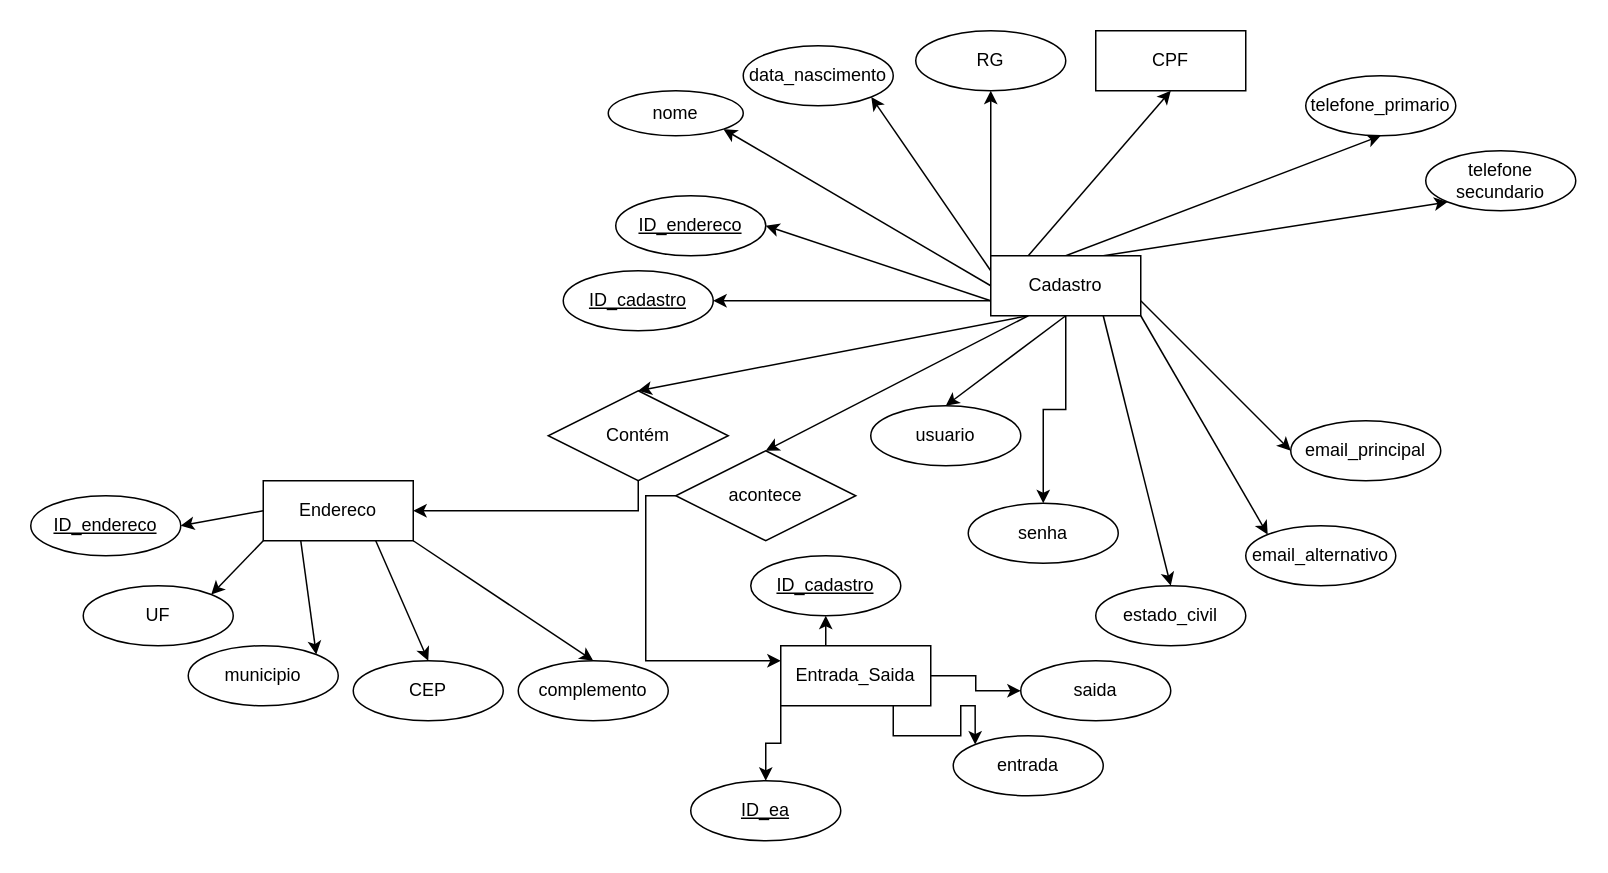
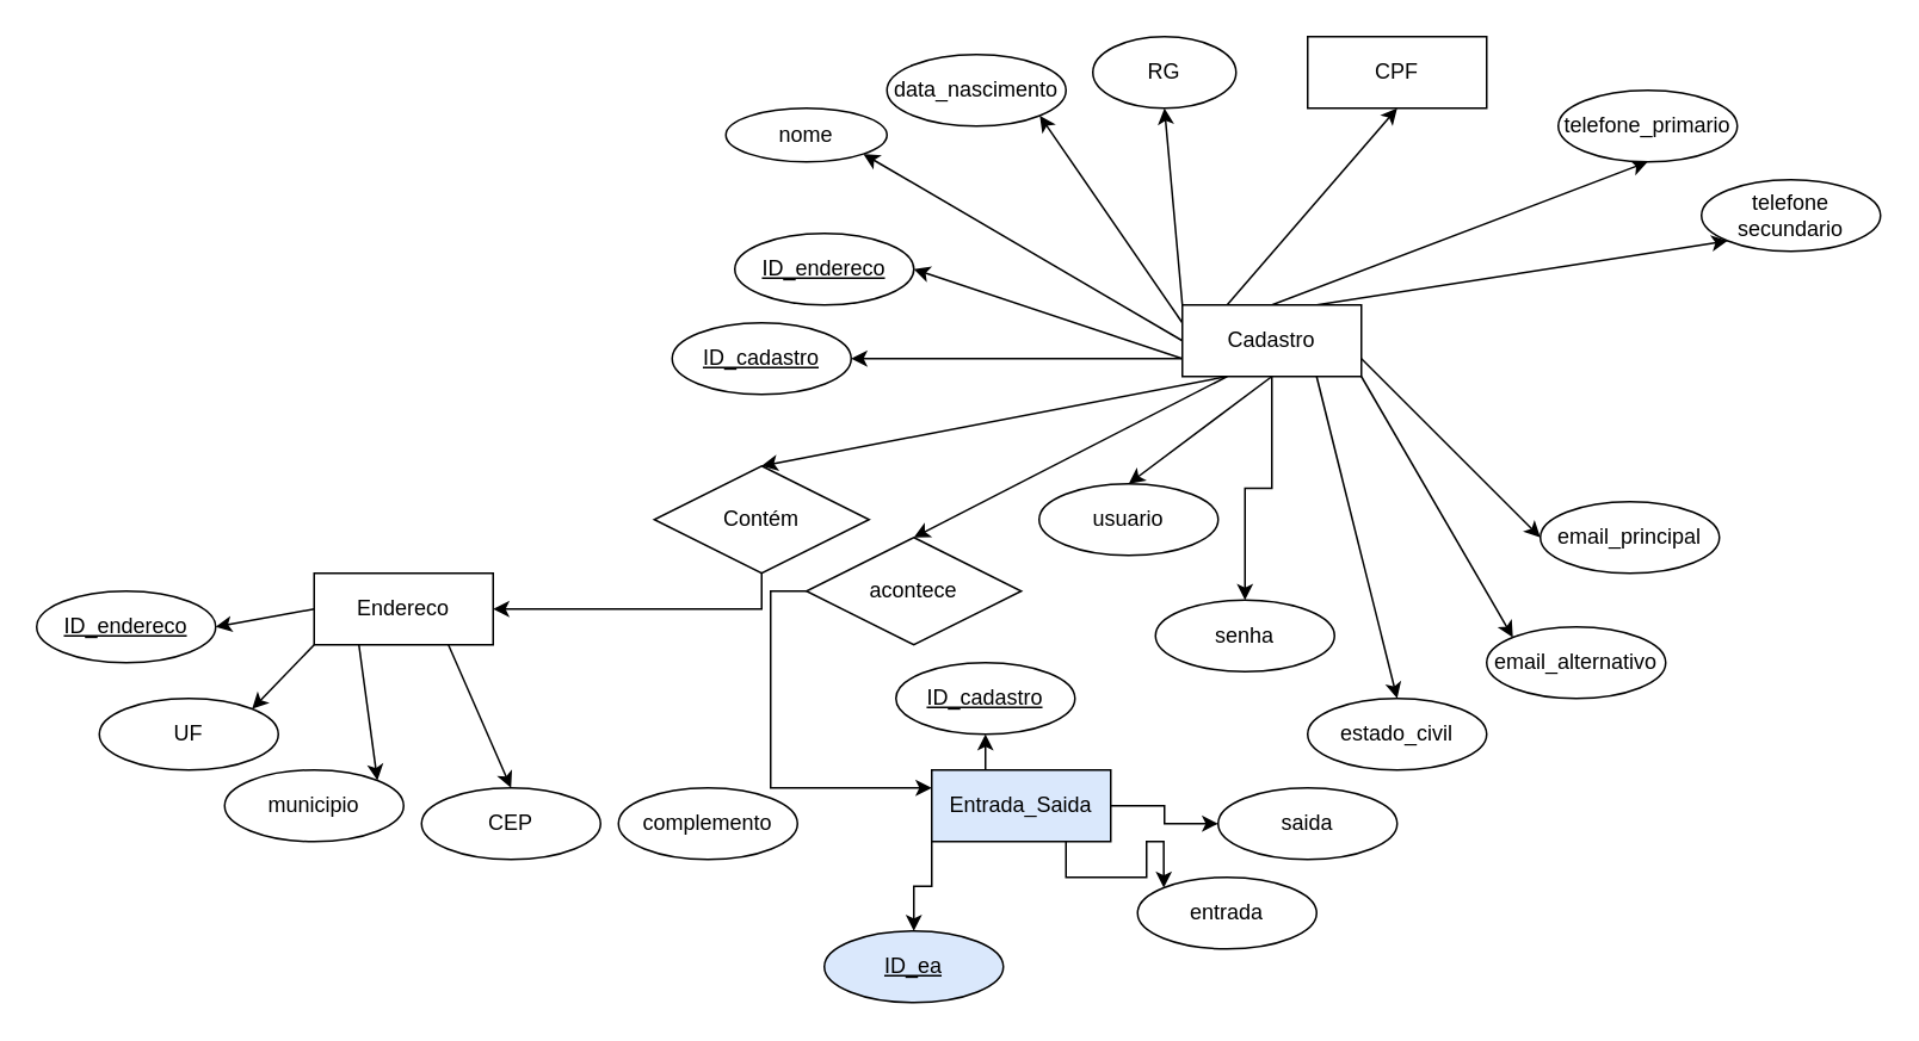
  <mxCell id="0" />
  <mxCell id="1" parent="0" />
  <mxCell id="2" style="rounded=0;orthogonalLoop=1;jettySize=auto;html=1;exitX=0;exitY=0.25;exitDx=0;exitDy=0;entryX=1;entryY=1;entryDx=0;entryDy=0;" edge="1" parent="1" source="15" target="18"><mxGeometry relative="1" as="geometry" /></mxCell>
  <mxCell id="3" style="rounded=0;orthogonalLoop=1;jettySize=auto;html=1;exitX=0;exitY=0;exitDx=0;exitDy=0;entryX=0.5;entryY=1;entryDx=0;entryDy=0;" edge="1" parent="1" source="15" target="19"><mxGeometry relative="1" as="geometry" /></mxCell>
  <mxCell id="4" style="rounded=0;orthogonalLoop=1;jettySize=auto;html=1;exitX=0.25;exitY=0;exitDx=0;exitDy=0;entryX=0.5;entryY=1;entryDx=0;entryDy=0;" edge="1" parent="1" source="15" target="20"><mxGeometry relative="1" as="geometry" /></mxCell>
  <mxCell id="5" style="rounded=0;orthogonalLoop=1;jettySize=auto;html=1;exitX=0.25;exitY=1;exitDx=0;exitDy=0;entryX=0.5;entryY=0;entryDx=0;entryDy=0;" edge="1" parent="1" source="15" target="33"><mxGeometry relative="1" as="geometry" /></mxCell>
  <mxCell id="6" style="rounded=0;orthogonalLoop=1;jettySize=auto;html=1;exitX=0.5;exitY=0;exitDx=0;exitDy=0;entryX=0.5;entryY=1;entryDx=0;entryDy=0;" edge="1" parent="1" source="15" target="34"><mxGeometry relative="1" as="geometry" /></mxCell>
  <mxCell id="7" style="rounded=0;orthogonalLoop=1;jettySize=auto;html=1;exitX=1;exitY=0.75;exitDx=0;exitDy=0;entryX=0;entryY=0.5;entryDx=0;entryDy=0;" edge="1" parent="1" source="15" target="37"><mxGeometry relative="1" as="geometry" /></mxCell>
  <mxCell id="8" style="rounded=0;orthogonalLoop=1;jettySize=auto;html=1;exitX=0.75;exitY=0;exitDx=0;exitDy=0;entryX=0;entryY=1;entryDx=0;entryDy=0;" edge="1" parent="1" source="15" target="38"><mxGeometry relative="1" as="geometry" /></mxCell>
  <mxCell id="9" style="rounded=0;orthogonalLoop=1;jettySize=auto;html=1;exitX=1;exitY=1;exitDx=0;exitDy=0;entryX=0;entryY=0;entryDx=0;entryDy=0;" edge="1" parent="1" source="15" target="39"><mxGeometry relative="1" as="geometry" /></mxCell>
  <mxCell id="10" style="rounded=0;orthogonalLoop=1;jettySize=auto;html=1;exitX=0.75;exitY=1;exitDx=0;exitDy=0;entryX=0.5;entryY=0;entryDx=0;entryDy=0;" edge="1" parent="1" source="15" target="40"><mxGeometry relative="1" as="geometry" /></mxCell>
  <mxCell id="11" style="rounded=0;orthogonalLoop=1;jettySize=auto;html=1;exitX=0;exitY=0.75;exitDx=0;exitDy=0;entryX=1;entryY=0.5;entryDx=0;entryDy=0;" edge="1" parent="1" source="15" target="43"><mxGeometry relative="1" as="geometry" /></mxCell>
  <mxCell id="12" style="rounded=0;orthogonalLoop=1;jettySize=auto;html=1;exitX=0.5;exitY=1;exitDx=0;exitDy=0;entryX=0.5;entryY=0;entryDx=0;entryDy=0;" edge="1" parent="1" source="15" target="35"><mxGeometry relative="1" as="geometry" /></mxCell>
  <mxCell id="13" style="edgeStyle=orthogonalEdgeStyle;rounded=0;orthogonalLoop=1;jettySize=auto;html=1;exitX=0.5;exitY=1;exitDx=0;exitDy=0;entryX=0.5;entryY=0;entryDx=0;entryDy=0;" edge="1" parent="1" source="15" target="36"><mxGeometry relative="1" as="geometry" /></mxCell>
  <mxCell id="14" style="rounded=0;orthogonalLoop=1;jettySize=auto;html=1;exitX=0.25;exitY=1;exitDx=0;exitDy=0;entryX=0.5;entryY=0;entryDx=0;entryDy=0;" edge="1" parent="1" source="15" target="54"><mxGeometry relative="1" as="geometry" /></mxCell>
  <mxCell id="15" value="Cadastro" style="whiteSpace=wrap;html=1;align=center;" vertex="1" parent="1"><mxGeometry x="660" y="170" width="100" height="40" as="geometry" /></mxCell>
  <mxCell id="16" style="rounded=0;orthogonalLoop=1;jettySize=auto;html=1;exitX=0;exitY=0.5;exitDx=0;exitDy=0;entryX=1;entryY=1;entryDx=0;entryDy=0;" edge="1" parent="1" source="15" target="17"><mxGeometry relative="1" as="geometry" /></mxCell>
  <mxCell id="17" value="nome" style="ellipse;whiteSpace=wrap;html=1;align=center;" vertex="1" parent="1"><mxGeometry x="405" y="60" width="90" height="30" as="geometry" /></mxCell>
  <mxCell id="18" value="data_nascimento" style="ellipse;whiteSpace=wrap;html=1;align=center;" vertex="1" parent="1"><mxGeometry x="495" y="30" width="100" height="40" as="geometry" /></mxCell>
- <mxCell id="19" value="RG" style="ellipse;whiteSpace=wrap;html=1;align=center;" vertex="1" parent="1"><mxGeometry x="610" width="100" height="40" as="geometry" y="20" /></mxCell>
+ <mxCell id="19" value="RG" style="ellipse;whiteSpace=wrap;html=1;align=center;" vertex="1" parent="1"><mxGeometry x="610" y="20" width="80" height="40" as="geometry" /></mxCell>
  <mxCell id="20" value="CPF" style="whiteSpace=wrap;html=1;align=center;rounded=0;" vertex="1" parent="1"><mxGeometry x="730" width="100" height="40" as="geometry" y="20" /></mxCell>
  <mxCell id="21" style="rounded=0;orthogonalLoop=1;jettySize=auto;html=1;exitX=0;exitY=0.5;exitDx=0;exitDy=0;entryX=1;entryY=0.5;entryDx=0;entryDy=0;" edge="1" parent="1" source="27" target="28"><mxGeometry relative="1" as="geometry" /></mxCell>
  <mxCell id="22" style="rounded=0;orthogonalLoop=1;jettySize=auto;html=1;exitX=0;exitY=1;exitDx=0;exitDy=0;entryX=1;entryY=0;entryDx=0;entryDy=0;" edge="1" parent="1" source="27" target="29"><mxGeometry relative="1" as="geometry" /></mxCell>
  <mxCell id="23" style="rounded=0;orthogonalLoop=1;jettySize=auto;html=1;exitX=0.25;exitY=1;exitDx=0;exitDy=0;entryX=1;entryY=0;entryDx=0;entryDy=0;" edge="1" parent="1" source="27" target="30"><mxGeometry relative="1" as="geometry" /></mxCell>
  <mxCell id="24" style="rounded=0;orthogonalLoop=1;jettySize=auto;html=1;exitX=0.75;exitY=1;exitDx=0;exitDy=0;entryX=0.5;entryY=0;entryDx=0;entryDy=0;" edge="1" parent="1" source="27" target="31"><mxGeometry relative="1" as="geometry" /></mxCell>
- <mxCell id="25" style="rounded=0;orthogonalLoop=1;jettySize=auto;html=1;exitX=1;exitY=1;exitDx=0;exitDy=0;entryX=0.5;entryY=0;entryDx=0;entryDy=0;" edge="1" parent="1" source="27" target="32"><mxGeometry relative="1" as="geometry" /></mxCell>
  <mxCell id="26" style="edgeStyle=orthogonalEdgeStyle;rounded=0;orthogonalLoop=1;jettySize=auto;html=1;exitX=0.5;exitY=1;exitDx=0;exitDy=0;entryX=1;entryY=0.5;entryDx=0;entryDy=0;" edge="1" parent="1" source="33" target="27"><mxGeometry relative="1" as="geometry" /></mxCell>
  <mxCell id="27" value="Endereco" style="whiteSpace=wrap;html=1;align=center;" vertex="1" parent="1"><mxGeometry x="175" y="320" width="100" height="40" as="geometry" /></mxCell>
  <mxCell id="28" value="ID_endereco" style="ellipse;whiteSpace=wrap;html=1;align=center;fontStyle=4;" vertex="1" parent="1"><mxGeometry x="20" y="330" width="100" height="40" as="geometry" /></mxCell>
  <mxCell id="29" value="UF" style="ellipse;whiteSpace=wrap;html=1;align=center;" vertex="1" parent="1"><mxGeometry x="55" y="390" width="100" height="40" as="geometry" /></mxCell>
  <mxCell id="30" value="municipio" style="ellipse;whiteSpace=wrap;html=1;align=center;" vertex="1" parent="1"><mxGeometry x="125" y="430" width="100" height="40" as="geometry" /></mxCell>
  <mxCell id="31" value="CEP" style="ellipse;whiteSpace=wrap;html=1;align=center;" vertex="1" parent="1"><mxGeometry x="235" y="440" width="100" height="40" as="geometry" /></mxCell>
  <mxCell id="32" value="complemento" style="ellipse;whiteSpace=wrap;html=1;align=center;" vertex="1" parent="1"><mxGeometry x="345" y="440" width="100" height="40" as="geometry" /></mxCell>
  <mxCell id="33" value="Contém" style="shape=rhombus;perimeter=rhombusPerimeter;whiteSpace=wrap;html=1;align=center;" vertex="1" parent="1"><mxGeometry x="365" y="260" width="120" height="60" as="geometry" /></mxCell>
  <mxCell id="34" value="telefone_primario" style="ellipse;whiteSpace=wrap;html=1;align=center;" vertex="1" parent="1"><mxGeometry x="870" y="50" width="100" height="40" as="geometry" /></mxCell>
  <mxCell id="35" value="usuario" style="ellipse;whiteSpace=wrap;html=1;align=center;" vertex="1" parent="1"><mxGeometry x="580" y="270" width="100" height="40" as="geometry" /></mxCell>
  <mxCell id="36" value="senha" style="ellipse;whiteSpace=wrap;html=1;align=center;" vertex="1" parent="1"><mxGeometry x="645" y="335" width="100" height="40" as="geometry" /></mxCell>
  <mxCell id="37" value="email_principal" style="ellipse;whiteSpace=wrap;html=1;align=center;" vertex="1" parent="1"><mxGeometry x="860" y="280" width="100" height="40" as="geometry" /></mxCell>
  <mxCell id="38" value="telefone secundario" style="ellipse;whiteSpace=wrap;html=1;align=center;" vertex="1" parent="1"><mxGeometry x="950" y="100" width="100" height="40" as="geometry" /></mxCell>
  <mxCell id="39" value="email_alternativo" style="ellipse;whiteSpace=wrap;html=1;align=center;" vertex="1" parent="1"><mxGeometry x="830" y="350" width="100" height="40" as="geometry" /></mxCell>
  <mxCell id="40" value="estado_civil" style="ellipse;whiteSpace=wrap;html=1;align=center;" vertex="1" parent="1"><mxGeometry x="730" y="390" width="100" height="40" as="geometry" /></mxCell>
  <mxCell id="41" value="saida" style="ellipse;whiteSpace=wrap;html=1;align=center;" vertex="1" parent="1"><mxGeometry x="680" y="440" width="100" height="40" as="geometry" /></mxCell>
  <mxCell id="42" value="entrada" style="ellipse;whiteSpace=wrap;html=1;align=center;" vertex="1" parent="1"><mxGeometry x="635" y="490" width="100" height="40" as="geometry" /></mxCell>
  <mxCell id="43" value="ID_endereco" style="ellipse;whiteSpace=wrap;html=1;align=center;fontStyle=4;" vertex="1" parent="1"><mxGeometry x="410" y="130" width="100" height="40" as="geometry" /></mxCell>
  <mxCell id="44" style="rounded=0;orthogonalLoop=1;jettySize=auto;html=1;exitX=0;exitY=0.75;exitDx=0;exitDy=0;entryX=1;entryY=0.5;entryDx=0;entryDy=0;" edge="1" parent="1" source="15" target="45"><mxGeometry relative="1" as="geometry" /></mxCell>
  <mxCell id="45" value="ID_cadastro" style="ellipse;whiteSpace=wrap;html=1;align=center;fontStyle=4;" vertex="1" parent="1"><mxGeometry x="375" y="180" width="100" height="40" as="geometry" /></mxCell>
  <mxCell id="46" style="edgeStyle=orthogonalEdgeStyle;rounded=0;orthogonalLoop=1;jettySize=auto;html=1;exitX=0;exitY=1;exitDx=0;exitDy=0;entryX=0.5;entryY=0;entryDx=0;entryDy=0;" edge="1" parent="1" source="50" target="51"><mxGeometry relative="1" as="geometry" /></mxCell>
  <mxCell id="47" style="edgeStyle=orthogonalEdgeStyle;rounded=0;orthogonalLoop=1;jettySize=auto;html=1;exitX=0.75;exitY=1;exitDx=0;exitDy=0;entryX=0;entryY=0;entryDx=0;entryDy=0;" edge="1" parent="1" source="50" target="42"><mxGeometry relative="1" as="geometry" /></mxCell>
  <mxCell id="48" style="edgeStyle=orthogonalEdgeStyle;rounded=0;orthogonalLoop=1;jettySize=auto;html=1;exitX=1;exitY=0.5;exitDx=0;exitDy=0;entryX=0;entryY=0.5;entryDx=0;entryDy=0;" edge="1" parent="1" source="50" target="41"><mxGeometry relative="1" as="geometry" /></mxCell>
  <mxCell id="49" style="edgeStyle=orthogonalEdgeStyle;rounded=0;orthogonalLoop=1;jettySize=auto;html=1;exitX=0.25;exitY=0;exitDx=0;exitDy=0;entryX=0.5;entryY=1;entryDx=0;entryDy=0;" edge="1" parent="1" source="50" target="52"><mxGeometry relative="1" as="geometry" /></mxCell>
- <mxCell id="50" value="Entrada_Saida" style="whiteSpace=wrap;html=1;align=center;" vertex="1" parent="1"><mxGeometry x="520" y="430" width="100" height="40" as="geometry" /></mxCell>
- <mxCell id="51" value="ID_ea" style="ellipse;whiteSpace=wrap;html=1;align=center;fontStyle=4;" vertex="1" parent="1"><mxGeometry x="460" y="520" width="100" height="40" as="geometry" /></mxCell>
+ <mxCell id="50" value="Entrada_Saida" style="whiteSpace=wrap;html=1;align=center;fillColor=#dae8fc;" vertex="1" parent="1"><mxGeometry x="520" y="430" width="100" height="40" as="geometry" /></mxCell>
+ <mxCell id="51" value="ID_ea" style="ellipse;whiteSpace=wrap;html=1;align=center;fontStyle=4;fillColor=#dae8fc;" vertex="1" parent="1"><mxGeometry x="460" y="520" width="100" height="40" as="geometry" /></mxCell>
  <mxCell id="52" value="ID_cadastro" style="ellipse;whiteSpace=wrap;html=1;align=center;fontStyle=4;" vertex="1" parent="1"><mxGeometry x="500" y="370" width="100" height="40" as="geometry" /></mxCell>
  <mxCell id="53" style="edgeStyle=orthogonalEdgeStyle;rounded=0;orthogonalLoop=1;jettySize=auto;html=1;exitX=0;exitY=0.5;exitDx=0;exitDy=0;entryX=0;entryY=0.25;entryDx=0;entryDy=0;" edge="1" parent="1" source="54" target="50"><mxGeometry relative="1" as="geometry" /></mxCell>
  <mxCell id="54" value="acontece" style="shape=rhombus;perimeter=rhombusPerimeter;whiteSpace=wrap;html=1;align=center;" vertex="1" parent="1"><mxGeometry x="450" y="300" width="120" height="60" as="geometry" /></mxCell>
